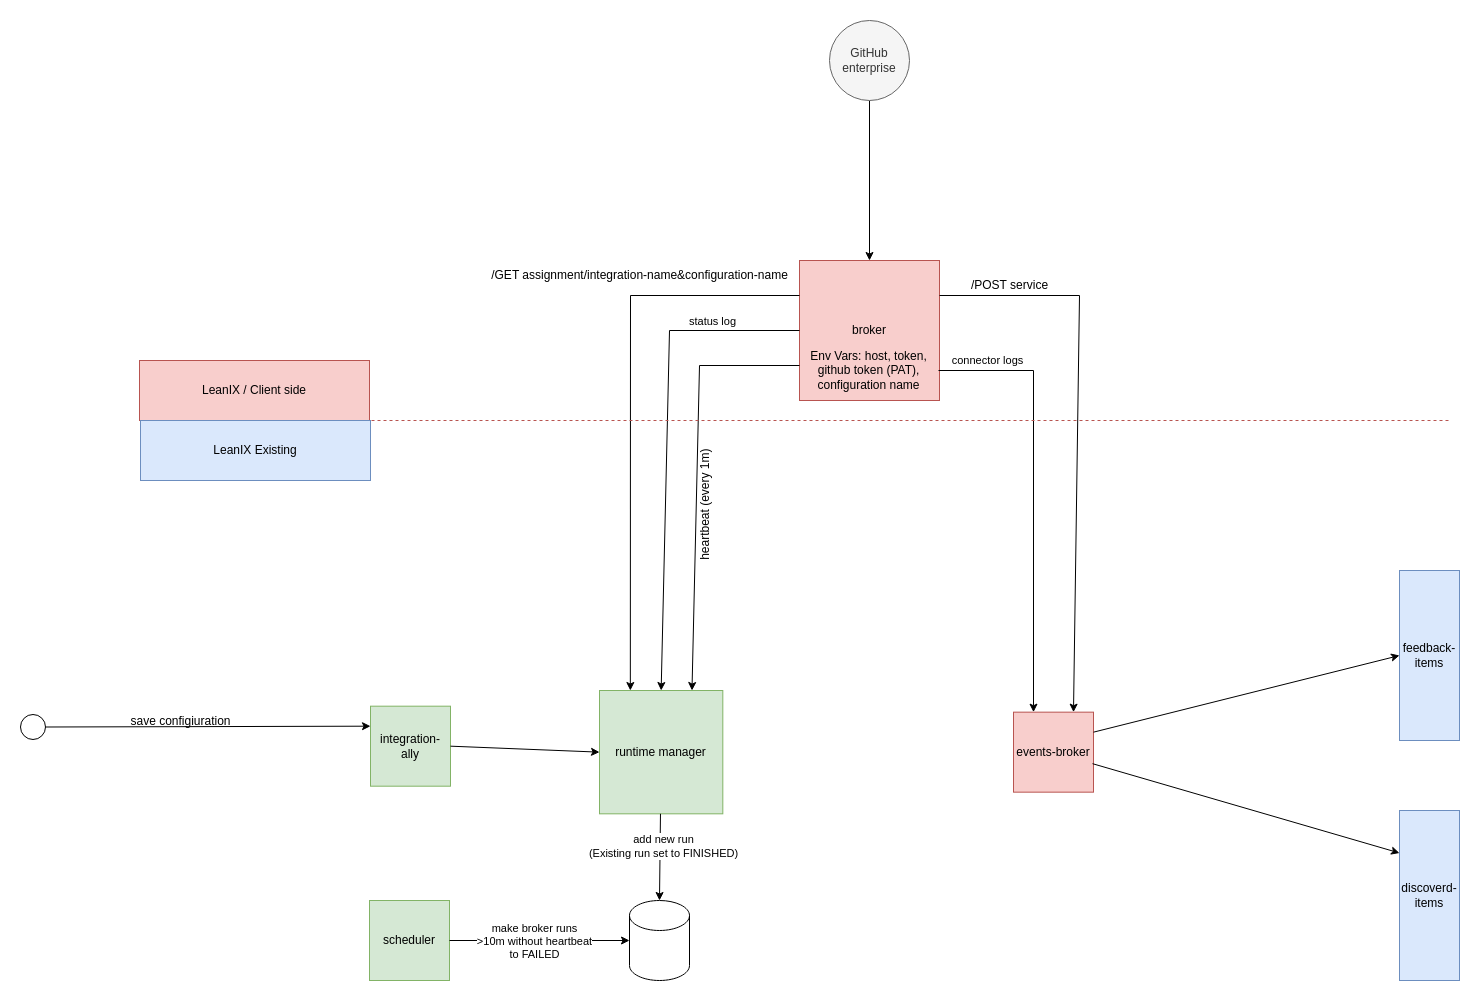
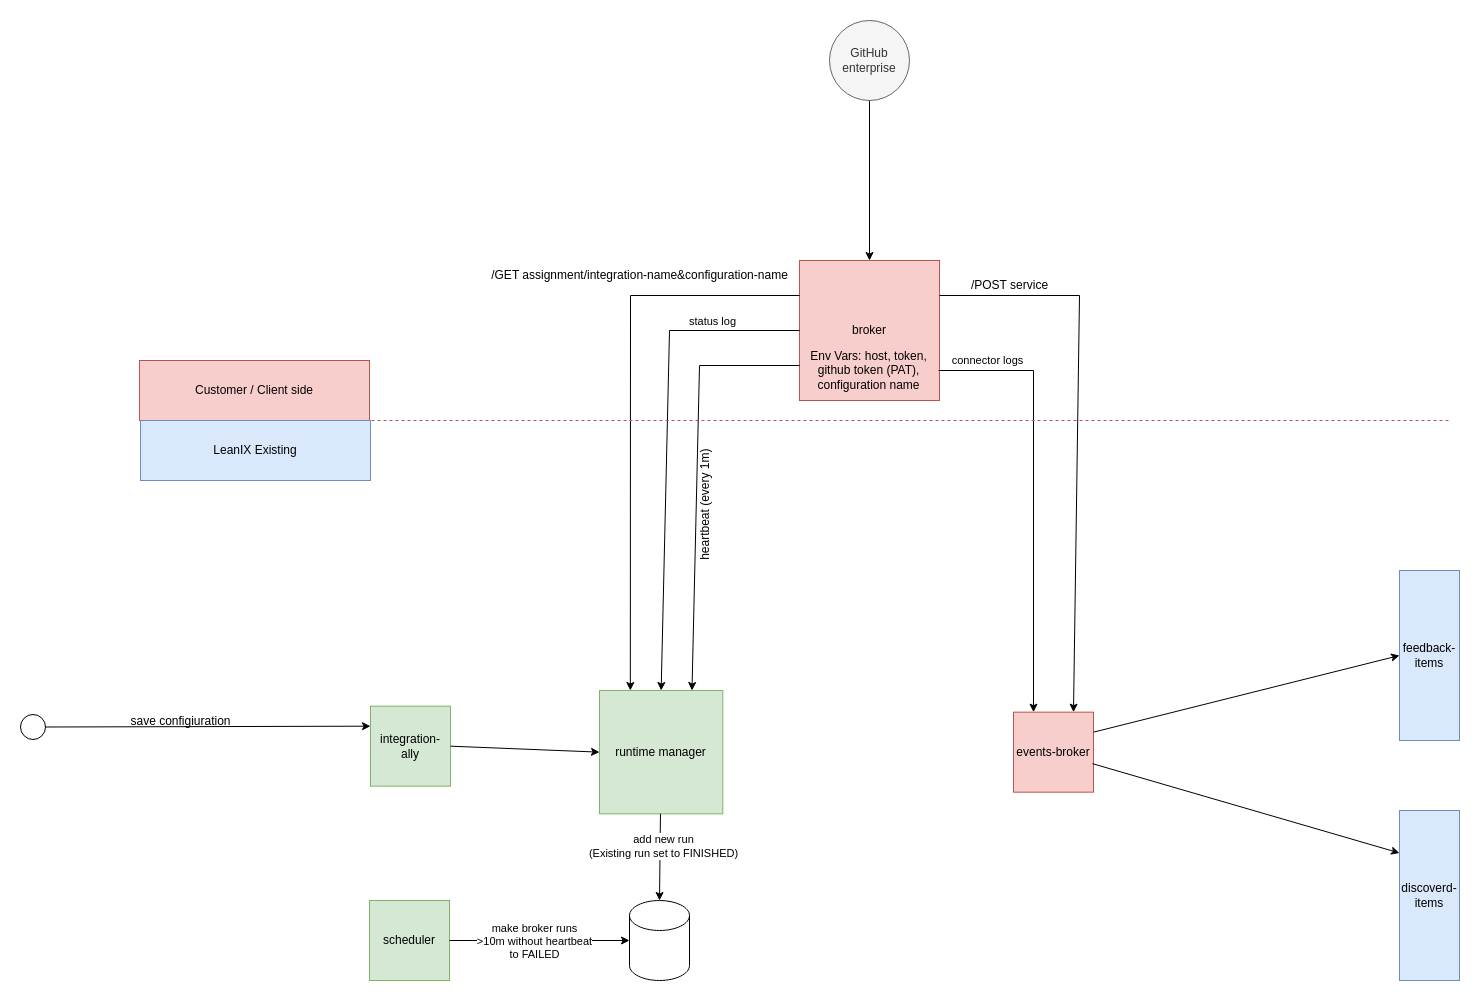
  <mxCell id="0" />
  <mxCell id="1" parent="0" />
  <mxCell id="2" value="broker" style="whiteSpace=wrap;html=1;aspect=fixed;fillColor=#f8cecc;strokeColor=#b85450;" vertex="1" parent="1"><mxGeometry x="799" y="260" width="140" height="140" as="geometry" /></mxCell>
  <mxCell id="3" style="edgeStyle=orthogonalEdgeStyle;rounded=0;orthogonalLoop=1;jettySize=auto;html=1;" edge="1" parent="1" source="4" target="2"><mxGeometry relative="1" as="geometry" /></mxCell>
  <mxCell id="4" value="GitHub enterprise" style="ellipse;whiteSpace=wrap;html=1;aspect=fixed;fillColor=#f5f5f5;fontColor=#333333;strokeColor=#666666;" vertex="1" parent="1"><mxGeometry x="829" y="20" width="80" height="80" as="geometry" /></mxCell>
  <mxCell id="5" value="runtime manager" style="whiteSpace=wrap;html=1;aspect=fixed;fillColor=#d5e8d4;strokeColor=#82b366;" vertex="1" parent="1"><mxGeometry x="599" y="690" width="123.32" height="123.32" as="geometry" /></mxCell>
  <mxCell id="6" value="events-broker" style="whiteSpace=wrap;html=1;aspect=fixed;fillColor=#f8cecc;strokeColor=#b85450;" vertex="1" parent="1"><mxGeometry x="1013" y="711.66" width="80" height="80" as="geometry" /></mxCell>
  <mxCell id="7" value="integration-ally" style="whiteSpace=wrap;html=1;aspect=fixed;fillColor=#d5e8d4;strokeColor=#82b366;" vertex="1" parent="1"><mxGeometry x="370" y="705.68" width="80" height="80" as="geometry" /></mxCell>
  <mxCell id="8" value="discoverd-items" style="rounded=0;whiteSpace=wrap;html=1;fillColor=#dae8fc;strokeColor=#6c8ebf;" vertex="1" parent="1"><mxGeometry x="1399" y="810" width="60" height="170" as="geometry" /></mxCell>
  <mxCell id="9" value="" style="endArrow=classic;html=1;rounded=0;entryX=0;entryY=0.25;entryDx=0;entryDy=0;exitX=1;exitY=0.5;exitDx=0;exitDy=0;" edge="1" parent="1" source="11" target="7"><mxGeometry width="50" height="50" relative="1" as="geometry"><mxPoint x="390" y="726.68" as="sourcePoint" /><mxPoint x="580" y="706.68" as="targetPoint" /></mxGeometry></mxCell>
  <mxCell id="10" value="save configiuration" style="text;html=1;align=center;verticalAlign=middle;resizable=0;points=[];autosize=1;strokeColor=none;fillColor=none;" vertex="1" parent="1"><mxGeometry x="120" y="705.68" width="120" height="30" as="geometry" /></mxCell>
  <mxCell id="11" value="" style="ellipse;whiteSpace=wrap;html=1;aspect=fixed;" vertex="1" parent="1"><mxGeometry x="20" y="714" width="25" height="25" as="geometry" /></mxCell>
  <mxCell id="12" value="" style="shape=cylinder3;whiteSpace=wrap;html=1;boundedLbl=1;backgroundOutline=1;size=15;" vertex="1" parent="1"><mxGeometry x="629" y="900" width="60" height="80" as="geometry" /></mxCell>
  <mxCell id="13" value="" style="endArrow=classic;html=1;rounded=0;entryX=0.25;entryY=0;entryDx=0;entryDy=0;exitX=0;exitY=0.25;exitDx=0;exitDy=0;" edge="1" parent="1" source="2" target="5"><mxGeometry width="50" height="50" relative="1" as="geometry"><mxPoint x="779" y="520" as="sourcePoint" /><mxPoint x="829" y="470" as="targetPoint" /><Array as="points"><mxPoint x="630" y="295" /></Array></mxGeometry></mxCell>
  <mxCell id="14" value="Env Vars: host, token, &lt;br&gt;github token (PAT), &lt;br&gt;configuration name" style="text;html=1;align=center;verticalAlign=middle;resizable=0;points=[];autosize=1;strokeColor=none;fillColor=none;" vertex="1" parent="1"><mxGeometry x="798" y="340" width="140" height="60" as="geometry" /></mxCell>
  <mxCell id="15" value="/GET assignment/integration-name&amp;amp;configuration-name" style="text;html=1;align=center;verticalAlign=middle;resizable=0;points=[];autosize=1;strokeColor=none;fillColor=none;rotation=0;" vertex="1" parent="1"><mxGeometry x="479" y="260" width="320" height="30" as="geometry" /></mxCell>
  <mxCell id="16" value="" style="endArrow=classic;html=1;rounded=0;entryX=0.5;entryY=0;entryDx=0;entryDy=0;entryPerimeter=0;" edge="1" parent="1" source="5" target="12"><mxGeometry width="50" height="50" relative="1" as="geometry"><mxPoint x="579" y="847.68" as="sourcePoint" /><mxPoint x="649" y="857.68" as="targetPoint" /></mxGeometry></mxCell>
  <mxCell id="17" value="add new run &lt;br&gt;(Existing run set to FINISHED)" style="edgeLabel;html=1;align=center;verticalAlign=middle;resizable=0;points=[];" vertex="1" connectable="0" parent="16"><mxGeometry x="-0.26" y="3" relative="1" as="geometry"><mxPoint as="offset" /></mxGeometry></mxCell>
  <mxCell id="18" value="" style="endArrow=classic;html=1;rounded=0;entryX=0.75;entryY=0;entryDx=0;entryDy=0;exitX=0;exitY=0.75;exitDx=0;exitDy=0;" edge="1" parent="1" source="2" target="5"><mxGeometry width="50" height="50" relative="1" as="geometry"><mxPoint x="909" y="510" as="sourcePoint" /><mxPoint x="959" y="460" as="targetPoint" /><Array as="points"><mxPoint x="699" y="365" /></Array></mxGeometry></mxCell>
  <mxCell id="19" value="heartbeat (every 1m)" style="text;html=1;align=center;verticalAlign=middle;resizable=0;points=[];autosize=1;strokeColor=none;fillColor=none;rotation=-90;" vertex="1" parent="1"><mxGeometry x="639.66" y="490" width="130" height="30" as="geometry" /></mxCell>
  <mxCell id="20" value="scheduler" style="whiteSpace=wrap;html=1;aspect=fixed;fillColor=#d5e8d4;strokeColor=#82b366;" vertex="1" parent="1"><mxGeometry x="369" y="900" width="80" height="80" as="geometry" /></mxCell>
  <mxCell id="21" value="" style="endArrow=classic;html=1;rounded=0;entryX=0;entryY=0.5;entryDx=0;entryDy=0;entryPerimeter=0;exitX=1;exitY=0.5;exitDx=0;exitDy=0;" edge="1" parent="1" source="20" target="12"><mxGeometry width="50" height="50" relative="1" as="geometry"><mxPoint x="489" y="937.68" as="sourcePoint" /><mxPoint x="539" y="887.68" as="targetPoint" /></mxGeometry></mxCell>
  <mxCell id="22" value="make broker runs &lt;br&gt;&amp;gt;10m without heartbeat &lt;br&gt;to FAILED" style="edgeLabel;html=1;align=center;verticalAlign=middle;resizable=0;points=[];" vertex="1" connectable="0" parent="21"><mxGeometry x="-0.4" y="4" relative="1" as="geometry"><mxPoint x="30" y="4" as="offset" /></mxGeometry></mxCell>
  <mxCell id="23" value="" style="endArrow=classic;html=1;rounded=0;exitX=0;exitY=0.5;exitDx=0;exitDy=0;entryX=0.5;entryY=0;entryDx=0;entryDy=0;" edge="1" parent="1" source="2" target="5"><mxGeometry width="50" height="50" relative="1" as="geometry"><mxPoint x="959" y="430" as="sourcePoint" /><mxPoint x="1009" y="380" as="targetPoint" /><Array as="points"><mxPoint x="669" y="330" /></Array></mxGeometry></mxCell>
  <mxCell id="24" value="status log" style="edgeLabel;html=1;align=center;verticalAlign=middle;resizable=0;points=[];" vertex="1" connectable="0" parent="23"><mxGeometry x="0.7" relative="1" as="geometry"><mxPoint x="49" y="-296" as="offset" /></mxGeometry></mxCell>
  <mxCell id="25" value="" style="endArrow=classic;html=1;rounded=0;entryX=0.25;entryY=0;entryDx=0;entryDy=0;" edge="1" parent="1" source="14" target="6"><mxGeometry width="50" height="50" relative="1" as="geometry"><mxPoint x="1029" y="510" as="sourcePoint" /><mxPoint x="1079" y="460" as="targetPoint" /><Array as="points"><mxPoint x="1033" y="370" /></Array></mxGeometry></mxCell>
  <mxCell id="26" value="connector logs" style="edgeLabel;html=1;align=center;verticalAlign=middle;resizable=0;points=[];" vertex="1" connectable="0" parent="25"><mxGeometry x="0.312" y="-3" relative="1" as="geometry"><mxPoint x="-44" y="-202" as="offset" /></mxGeometry></mxCell>
  <mxCell id="27" value="feedback-items" style="rounded=0;whiteSpace=wrap;html=1;fillColor=#dae8fc;strokeColor=#6c8ebf;" vertex="1" parent="1"><mxGeometry x="1399" y="570" width="60" height="170" as="geometry" /></mxCell>
  <mxCell id="28" value="" style="endArrow=classic;html=1;rounded=0;entryX=0;entryY=0.5;entryDx=0;entryDy=0;exitX=1;exitY=0.25;exitDx=0;exitDy=0;" edge="1" parent="1" source="6" target="27"><mxGeometry width="50" height="50" relative="1" as="geometry"><mxPoint x="1189" y="750" as="sourcePoint" /><mxPoint x="1239" y="700" as="targetPoint" /></mxGeometry></mxCell>
  <mxCell id="29" value="" style="endArrow=classic;html=1;rounded=0;exitX=1;exitY=0.5;exitDx=0;exitDy=0;entryX=0;entryY=0.5;entryDx=0;entryDy=0;" edge="1" parent="1" source="7" target="5"><mxGeometry width="50" height="50" relative="1" as="geometry"><mxPoint x="549" y="757.68" as="sourcePoint" /><mxPoint x="599" y="707.68" as="targetPoint" /></mxGeometry></mxCell>
  <mxCell id="30" value="" style="endArrow=classic;html=1;rounded=0;exitX=1;exitY=0.25;exitDx=0;exitDy=0;entryX=0.75;entryY=0;entryDx=0;entryDy=0;" edge="1" parent="1" source="2" target="6"><mxGeometry width="50" height="50" relative="1" as="geometry"><mxPoint x="1039" y="510" as="sourcePoint" /><mxPoint x="1089" y="460" as="targetPoint" /><Array as="points"><mxPoint x="1079" y="295" /></Array></mxGeometry></mxCell>
  <mxCell id="31" value="/POST service" style="text;html=1;align=center;verticalAlign=middle;resizable=0;points=[];autosize=1;strokeColor=none;fillColor=none;rotation=0;" vertex="1" parent="1"><mxGeometry x="959" width="100" height="30" as="geometry" y="270" /></mxCell>
  <mxCell id="32" value="" style="endArrow=classic;html=1;rounded=0;exitX=0.988;exitY=0.644;exitDx=0;exitDy=0;exitPerimeter=0;entryX=0;entryY=0.25;entryDx=0;entryDy=0;" edge="1" parent="1" source="6" target="8"><mxGeometry width="50" height="50" relative="1" as="geometry"><mxPoint x="1299" y="870" as="sourcePoint" /><mxPoint x="1349" y="820" as="targetPoint" /></mxGeometry></mxCell>
  <mxCell id="33" value="" style="endArrow=none;dashed=1;html=1;rounded=0;fillColor=#f8cecc;strokeColor=#b85450;" edge="1" parent="1"><mxGeometry width="50" height="50" relative="1" as="geometry"><mxPoint x="149" y="420" as="sourcePoint" /><mxPoint x="1449" y="420" as="targetPoint" /></mxGeometry></mxCell>
- <mxCell id="34" value="LeanIX / Client side" style="text;html=1;strokeColor=#b85450;fillColor=#f8cecc;align=center;verticalAlign=middle;whiteSpace=wrap;rounded=0;" vertex="1" parent="1"><mxGeometry x="139" y="360" width="230" height="60" as="geometry" /></mxCell>
+ <mxCell id="34" value="Customer / Client side" style="text;html=1;strokeColor=#b85450;fillColor=#f8cecc;align=center;verticalAlign=middle;whiteSpace=wrap;rounded=0;" vertex="1" parent="1"><mxGeometry x="139" y="360" width="230" height="60" as="geometry" /></mxCell>
  <mxCell id="35" value="LeanIX Existing" style="text;html=1;strokeColor=#6c8ebf;fillColor=#dae8fc;align=center;verticalAlign=middle;whiteSpace=wrap;rounded=0;" vertex="1" parent="1"><mxGeometry x="140" y="420" width="230" height="60" as="geometry" /></mxCell>
